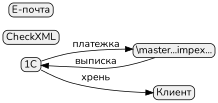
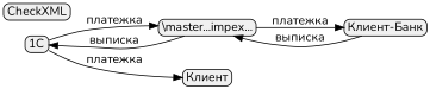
  digraph {
    fontname=Nunito
    rankdir=LR
    node [fillcolor="#F0F0F0" fontname=Nunito margin="0.05,0.025" shape=rectangle style="rounded,filled"]
    edge [fontname=Nunito]
    n1 [height=0 label="1C" width=0]
    n2 [height=0 label="\\master\...\impex\..." width=0]
    n3 [height=0 label="Клиент" width=0]
+   n4 [height=0 label="Клиент-Банк" width=0]
    n5 [height=0 label=CheckXML width=0]
-   n6 [height=0 label="E-почта" width=0]
    n1 -> n2 [label="платежка"]
-   n1 -> n3 [label="хрень"]
+   n1 -> n3 [label="платежка"]
    n2 -> n1 [label="выписка"]
+   n2 -> n4 [label="платежка"]
+   n4 -> n2 [label="выписка"]
  }
